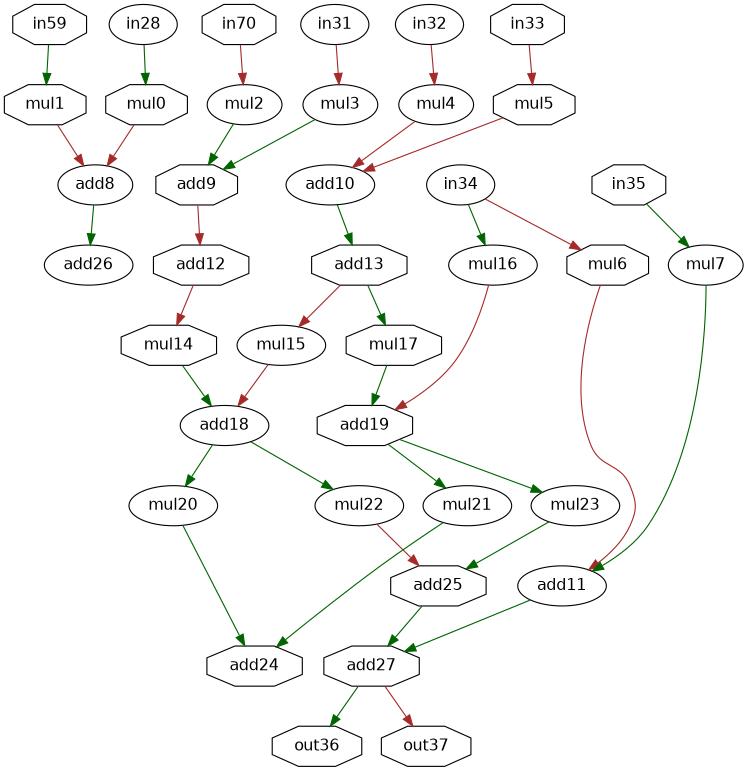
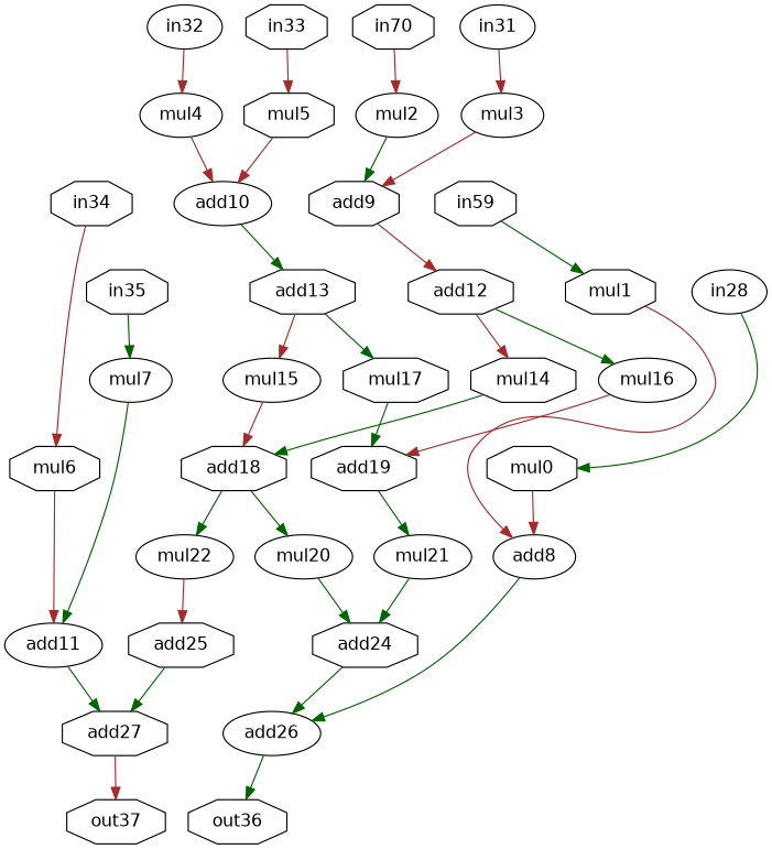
  digraph {
    fontname="DejaVu Sans"
    node [fontname="DejaVu Sans" op=muli shape=octagon]
    edge [color=darkgreen fontname="DejaVu Sans" port=0 weight=0]
    n1 [label=mul0 value=2]
    n2 [label=add8 op=add shape=ellipse]
    n3 [label=add26 op=add shape=ellipse]
    n4 [label=mul1 value=2]
    n5 [label=mul2 shape=ellipse value=2]
    n6 [label=add9 op=add]
    n7 [label=add12 op=addi value=2]
    n8 [label=mul3 shape=ellipse value=2]
    n9 [label=mul4 shape=ellipse value=2]
    n10 [label=add10 op=add shape=ellipse]
    n11 [label=add13 op=addi value=2]
    n12 [label=mul5 value=2]
    n13 [label=mul6 value=2]
    n14 [label=add11 op=add shape=ellipse]
    n15 [label=add27 op=add]
    n16 [label=mul7 shape=ellipse value=2]
    n17 [label=out36 op=out]
    n18 [label=mul14 value=2]
    n19 [label=mul16 shape=ellipse value=2]
    n20 [label=mul15 shape=ellipse value=2]
    n21 [label=mul17 value=2]
    n22 [label=out37 op=out]
-   n23 [label=add18 op=add shape=ellipse]
+   n23 [label=add18 op=add]
    n24 [label=add19 op=add]
    n25 [label=mul20 shape=ellipse value=2]
    n26 [label=mul22 shape=ellipse value=2]
    n27 [label=mul21 shape=ellipse value=2]
-   n28 [label=mul23 shape=ellipse value=2]
    n29 [label=add24 op=add]
    n30 [label=add25 op=add]
    n31 [label=in28 op=in shape=ellipse]
    n32 [label=in59 op=in]
    n33 [label=in70 op=in]
    n34 [label=in31 op=in shape=ellipse]
    n35 [label=in32 op=in shape=ellipse]
    n36 [label=in33 op=in]
-   n37 [label=in34 op=in shape=ellipse]
+   n37 [label=in34 op=in]
    n38 [label=in35 op=in]
    n1 -> n2 [color=brown]
    n2 -> n3
-   n15 -> n17
+   n3 -> n17
    n4 -> n2 [color=brown port=1]
    n5 -> n6
    n6 -> n7 [color=brown]
    n7 -> n18 [color=brown]
-   n37 -> n19
-   n8 -> n6 [port=1]
+   n7 -> n19
+   n8 -> n6 [color=brown port=1]
    n9 -> n10 [color=brown]
    n10 -> n11
    n11 -> n20 [color=brown]
    n11 -> n21
    n12 -> n10 [color=brown port=1]
    n13 -> n14 [color=brown]
    n14 -> n15
    n15 -> n22 [color=brown]
    n16 -> n14 [port=1]
    n18 -> n23
    n19 -> n24 [color=brown]
    n20 -> n23 [color=brown port=1]
    n21 -> n24 [port=1]
    n23 -> n25
    n23 -> n26
    n24 -> n27
-   n24 -> n28
    n25 -> n29
    n26 -> n30 [color=brown]
    n27 -> n29 [port=1]
-   n28 -> n30 [port=1]
+   n29 -> n3 [port=1]
    n30 -> n15 [port=1]
    n31 -> n1
    n32 -> n4
    n33 -> n5 [color=brown]
    n34 -> n8 [color=brown]
    n35 -> n9 [color=brown]
    n36 -> n12 [color=brown]
    n37 -> n13 [color=brown]
    n38 -> n16
  }
